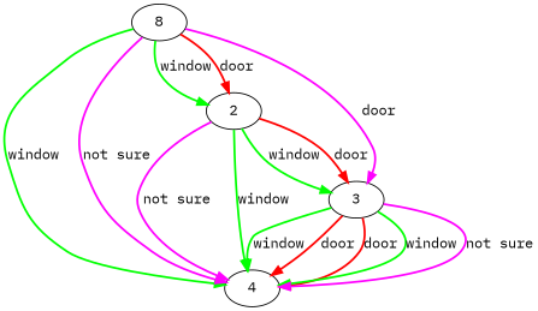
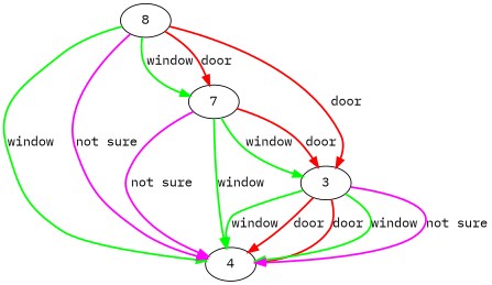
  digraph {
    fontname="IBM Plex Mono"
    node [fontname="IBM Plex Mono"]
    edge [color=green fontname="IBM Plex Mono" style=bold]
    n1 [label=8]
-   2
+   2 [label=7]
    3
    4
    n1 -> 2 [label=window]
    n1 -> 2 [color=red label=door]
-   n1 -> 3 [color=magenta label=door]
+   n1 -> 3 [color=red label=door]
    n1 -> 4 [label=window]
    n1 -> 4 [color=magenta label="not sure"]
    2 -> 3 [label=window]
    2 -> 3 [color=red label=door]
    2 -> 4 [color=magenta label="not sure"]
    2 -> 4 [label=window]
    3 -> 4 [label=window]
    3 -> 4 [color=red label=door]
    3 -> 4 [color=red label=door]
    3 -> 4 [label=window]
    3 -> 4 [color=magenta label="not sure"]
  }
